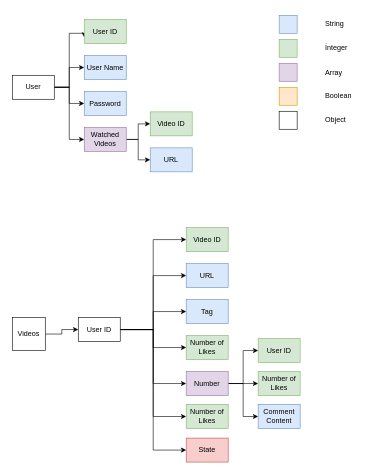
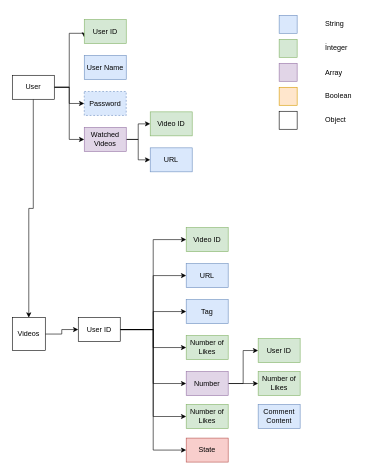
  <mxCell id="0" />
  <mxCell id="1" parent="0" />
  <mxCell id="2" style="edgeStyle=orthogonalEdgeStyle;rounded=0;orthogonalLoop=1;jettySize=auto;html=1;entryX=0;entryY=0.75;entryDx=0;entryDy=0;" edge="1" parent="1" source="6" target="11"><mxGeometry relative="1" as="geometry"><Array as="points"><mxPoint x="115" y="145" /><mxPoint x="115" y="55" /></Array></mxGeometry></mxCell>
- <mxCell id="3" style="edgeStyle=orthogonalEdgeStyle;rounded=0;orthogonalLoop=1;jettySize=auto;html=1;entryX=0;entryY=0.5;entryDx=0;entryDy=0;" edge="1" parent="1" source="6" target="7"><mxGeometry relative="1" as="geometry" /></mxCell>
+ <mxCell id="3" style="edgeStyle=orthogonalEdgeStyle;rounded=0;orthogonalLoop=1;jettySize=auto;html=1;" edge="1" parent="1" source="6" target="9"><mxGeometry relative="1" as="geometry" /></mxCell>
  <mxCell id="4" style="edgeStyle=orthogonalEdgeStyle;rounded=0;orthogonalLoop=1;jettySize=auto;html=1;entryX=0;entryY=0.5;entryDx=0;entryDy=0;" edge="1" parent="1" source="6" target="10"><mxGeometry relative="1" as="geometry" /></mxCell>
  <mxCell id="5" style="edgeStyle=orthogonalEdgeStyle;rounded=0;orthogonalLoop=1;jettySize=auto;html=1;entryX=0;entryY=0.5;entryDx=0;entryDy=0;" edge="1" parent="1" source="6" target="14"><mxGeometry relative="1" as="geometry" /></mxCell>
  <mxCell id="6" value="&lt;font style=&quot;vertical-align: inherit;&quot;&gt;&lt;font style=&quot;vertical-align: inherit;&quot;&gt;User&lt;/font&gt;&lt;/font&gt;" style="whiteSpace=wrap;html=1;" vertex="1" parent="1"><mxGeometry x="20" y="125" width="70" height="40" as="geometry" /></mxCell>
  <mxCell id="7" value="&lt;font style=&quot;vertical-align: inherit;&quot;&gt;&lt;font style=&quot;vertical-align: inherit;&quot;&gt;User Name&lt;/font&gt;&lt;/font&gt;" style="whiteSpace=wrap;html=1;fillColor=#dae8fc;strokeColor=#6c8ebf;" vertex="1" parent="1"><mxGeometry x="140" y="92" width="70" height="40" as="geometry" /></mxCell>
  <mxCell id="8" style="edgeStyle=orthogonalEdgeStyle;rounded=0;orthogonalLoop=1;jettySize=auto;html=1;entryX=0;entryY=0.5;entryDx=0;entryDy=0;" edge="1" parent="1" source="9" target="26"><mxGeometry relative="1" as="geometry" /></mxCell>
  <mxCell id="9" value="Videos" style="whiteSpace=wrap;html=1;" vertex="1" parent="1"><mxGeometry x="20" y="529" width="55" height="55" as="geometry" /></mxCell>
- <mxCell id="10" value="&lt;font style=&quot;vertical-align: inherit;&quot;&gt;&lt;font style=&quot;vertical-align: inherit;&quot;&gt;Password&lt;/font&gt;&lt;/font&gt;" style="whiteSpace=wrap;html=1;fillColor=#dae8fc;strokeColor=#6c8ebf;" vertex="1" parent="1"><mxGeometry x="140" y="152" width="70" height="40" as="geometry" /></mxCell>
+ <mxCell id="10" value="&lt;font style=&quot;vertical-align: inherit;&quot;&gt;&lt;font style=&quot;vertical-align: inherit;&quot;&gt;Password&lt;/font&gt;&lt;/font&gt;" style="whiteSpace=wrap;html=1;fillColor=#dae8fc;strokeColor=#6c8ebf;dashed=1;" vertex="1" parent="1"><mxGeometry x="140" y="152" width="70" height="40" as="geometry" /></mxCell>
  <mxCell id="11" value="&lt;font style=&quot;vertical-align: inherit;&quot;&gt;&lt;font style=&quot;vertical-align: inherit;&quot;&gt;User ID&lt;/font&gt;&lt;/font&gt;" style="whiteSpace=wrap;html=1;fillColor=#d5e8d4;strokeColor=#82b366;" vertex="1" parent="1"><mxGeometry x="140" y="32" width="70" height="40" as="geometry" /></mxCell>
  <mxCell id="12" style="edgeStyle=orthogonalEdgeStyle;rounded=0;orthogonalLoop=1;jettySize=auto;html=1;entryX=0;entryY=0.5;entryDx=0;entryDy=0;" edge="1" parent="1" source="14" target="45"><mxGeometry relative="1" as="geometry" /></mxCell>
  <mxCell id="13" style="edgeStyle=orthogonalEdgeStyle;rounded=0;orthogonalLoop=1;jettySize=auto;html=1;entryX=0;entryY=0.5;entryDx=0;entryDy=0;" edge="1" parent="1" source="14" target="44"><mxGeometry relative="1" as="geometry" /></mxCell>
  <mxCell id="14" value="&lt;font style=&quot;vertical-align: inherit;&quot;&gt;&lt;font style=&quot;vertical-align: inherit;&quot;&gt;Watched Videos&lt;/font&gt;&lt;/font&gt;" style="whiteSpace=wrap;html=1;fillColor=#e1d5e7;strokeColor=#9673a6;" vertex="1" parent="1"><mxGeometry x="140" y="212" width="70" height="40" as="geometry" /></mxCell>
  <mxCell id="15" value="&lt;font style=&quot;vertical-align: inherit;&quot;&gt;&lt;font style=&quot;vertical-align: inherit;&quot;&gt;URL&lt;/font&gt;&lt;/font&gt;" style="whiteSpace=wrap;html=1;fillColor=#dae8fc;strokeColor=#6c8ebf;" vertex="1" parent="1"><mxGeometry x="310" y="439" width="70" height="40" as="geometry" /></mxCell>
  <mxCell id="16" value="&lt;font style=&quot;vertical-align: inherit;&quot;&gt;&lt;font style=&quot;vertical-align: inherit;&quot;&gt;Tag&lt;/font&gt;&lt;/font&gt;" style="whiteSpace=wrap;html=1;fillColor=#dae8fc;strokeColor=#6c8ebf;" vertex="1" parent="1"><mxGeometry x="310" y="499" width="70" height="40" as="geometry" /></mxCell>
  <mxCell id="17" value="&lt;font style=&quot;vertical-align: inherit;&quot;&gt;&lt;font style=&quot;vertical-align: inherit;&quot;&gt;Video ID&lt;/font&gt;&lt;/font&gt;" style="whiteSpace=wrap;html=1;fillColor=#d5e8d4;strokeColor=#82b366;" vertex="1" parent="1"><mxGeometry x="310" y="379" width="70" height="40" as="geometry" /></mxCell>
  <mxCell id="18" value="&lt;font style=&quot;vertical-align: inherit;&quot;&gt;&lt;font style=&quot;vertical-align: inherit;&quot;&gt;Number of Likes&lt;/font&gt;&lt;/font&gt;" style="whiteSpace=wrap;html=1;fillColor=#d5e8d4;strokeColor=#82b366;" vertex="1" parent="1"><mxGeometry x="310" y="559" width="70" height="40" as="geometry" /></mxCell>
  <mxCell id="19" style="edgeStyle=orthogonalEdgeStyle;rounded=0;orthogonalLoop=1;jettySize=auto;html=1;entryX=0;entryY=0.5;entryDx=0;entryDy=0;" edge="1" parent="1" source="26" target="17"><mxGeometry relative="1" as="geometry" /></mxCell>
  <mxCell id="20" style="edgeStyle=orthogonalEdgeStyle;rounded=0;orthogonalLoop=1;jettySize=auto;html=1;entryX=0;entryY=0.5;entryDx=0;entryDy=0;" edge="1" parent="1" source="26" target="15"><mxGeometry relative="1" as="geometry" /></mxCell>
  <mxCell id="21" style="edgeStyle=orthogonalEdgeStyle;rounded=0;orthogonalLoop=1;jettySize=auto;html=1;entryX=0;entryY=0.5;entryDx=0;entryDy=0;" edge="1" parent="1" source="26" target="16"><mxGeometry relative="1" as="geometry" /></mxCell>
  <mxCell id="22" style="edgeStyle=orthogonalEdgeStyle;rounded=0;orthogonalLoop=1;jettySize=auto;html=1;entryX=0;entryY=0.5;entryDx=0;entryDy=0;" edge="1" parent="1" source="26" target="18"><mxGeometry relative="1" as="geometry" /></mxCell>
  <mxCell id="23" style="edgeStyle=orthogonalEdgeStyle;rounded=0;orthogonalLoop=1;jettySize=auto;html=1;entryX=0;entryY=0.5;entryDx=0;entryDy=0;" edge="1" parent="1" source="26" target="30"><mxGeometry relative="1" as="geometry" /></mxCell>
  <mxCell id="24" style="edgeStyle=orthogonalEdgeStyle;rounded=0;orthogonalLoop=1;jettySize=auto;html=1;entryX=0;entryY=0.5;entryDx=0;entryDy=0;" edge="1" parent="1" source="26" target="31"><mxGeometry relative="1" as="geometry" /></mxCell>
  <mxCell id="25" style="edgeStyle=orthogonalEdgeStyle;rounded=0;orthogonalLoop=1;jettySize=auto;html=1;entryX=0;entryY=0.5;entryDx=0;entryDy=0;" edge="1" parent="1" source="26" target="39"><mxGeometry relative="1" as="geometry" /></mxCell>
  <mxCell id="26" value="User ID" style="whiteSpace=wrap;html=1;" vertex="1" parent="1"><mxGeometry x="130" y="529" width="70" height="40" as="geometry" /></mxCell>
  <mxCell id="27" style="edgeStyle=orthogonalEdgeStyle;rounded=0;orthogonalLoop=1;jettySize=auto;html=1;entryX=0;entryY=0.5;entryDx=0;entryDy=0;" edge="1" parent="1" source="30" target="33"><mxGeometry relative="1" as="geometry" /></mxCell>
- <mxCell id="28" style="edgeStyle=orthogonalEdgeStyle;rounded=0;orthogonalLoop=1;jettySize=auto;html=1;entryX=0;entryY=0.5;entryDx=0;entryDy=0;" edge="1" parent="1" source="30" target="34"><mxGeometry relative="1" as="geometry" /></mxCell>
  <mxCell id="29" style="edgeStyle=orthogonalEdgeStyle;rounded=0;orthogonalLoop=1;jettySize=auto;html=1;entryX=0;entryY=0.5;entryDx=0;entryDy=0;" edge="1" parent="1" source="30" target="32"><mxGeometry relative="1" as="geometry" /></mxCell>
  <mxCell id="30" value="&lt;font style=&quot;vertical-align: inherit;&quot;&gt;&lt;font style=&quot;vertical-align: inherit;&quot;&gt;Number&lt;/font&gt;&lt;/font&gt;" style="whiteSpace=wrap;html=1;fillColor=#e1d5e7;strokeColor=#9673a6;" vertex="1" parent="1"><mxGeometry x="310" y="619" width="70" height="40" as="geometry" /></mxCell>
  <mxCell id="31" value="&lt;font style=&quot;vertical-align: inherit;&quot;&gt;&lt;font style=&quot;vertical-align: inherit;&quot;&gt;Number of Likes&lt;/font&gt;&lt;/font&gt;" style="whiteSpace=wrap;html=1;fillColor=#d5e8d4;strokeColor=#82b366;" vertex="1" parent="1"><mxGeometry x="310" y="674" width="70" height="40" as="geometry" /></mxCell>
  <mxCell id="32" value="User ID" style="whiteSpace=wrap;html=1;fillColor=#d5e8d4;strokeColor=#82b366;" vertex="1" parent="1"><mxGeometry x="430" y="564" width="70" height="40" as="geometry" /></mxCell>
  <mxCell id="33" value="Number of Likes" style="whiteSpace=wrap;html=1;fillColor=#d5e8d4;strokeColor=#82b366;" vertex="1" parent="1"><mxGeometry x="430" y="619" width="70" height="40" as="geometry" /></mxCell>
  <mxCell id="34" value="Comment Content" style="whiteSpace=wrap;html=1;fillColor=#dae8fc;strokeColor=#6c8ebf;" vertex="1" parent="1"><mxGeometry x="430" y="674" width="70" height="40" as="geometry" /></mxCell>
  <mxCell id="35" value="" style="whiteSpace=wrap;html=1;fillColor=#dae8fc;strokeColor=#6c8ebf;" vertex="1" parent="1"><mxGeometry x="465" y="25" width="30" height="30" as="geometry" /></mxCell>
  <mxCell id="36" value="" style="whiteSpace=wrap;html=1;fillColor=#d5e8d4;strokeColor=#82b366;" vertex="1" parent="1"><mxGeometry x="465" y="65" width="30" height="30" as="geometry" /></mxCell>
  <mxCell id="37" value="" style="whiteSpace=wrap;html=1;fillColor=#e1d5e7;strokeColor=#9673a6;" vertex="1" parent="1"><mxGeometry x="465" y="105" width="30" height="30" as="geometry" /></mxCell>
  <mxCell id="38" value="" style="whiteSpace=wrap;html=1;fillColor=#ffe6cc;strokeColor=#d79b00;" vertex="1" parent="1"><mxGeometry x="465" y="145" width="30" height="30" as="geometry" /></mxCell>
  <mxCell id="39" value="&lt;font style=&quot;vertical-align: inherit;&quot;&gt;&lt;font style=&quot;vertical-align: inherit;&quot;&gt;State&lt;/font&gt;&lt;/font&gt;" style="whiteSpace=wrap;html=1;fillColor=#f8cecc;strokeColor=#b85450;" vertex="1" parent="1"><mxGeometry x="310" y="730" width="70" height="40" as="geometry" /></mxCell>
  <mxCell id="40" value="String" style="text;strokeColor=none;align=left;fillColor=none;html=1;verticalAlign=middle;whiteSpace=wrap;rounded=0;" vertex="1" parent="1"><mxGeometry x="540" y="20" width="60" height="40" as="geometry" /></mxCell>
  <mxCell id="41" value="İnteger" style="text;strokeColor=none;align=left;fillColor=none;html=1;verticalAlign=middle;whiteSpace=wrap;rounded=0;" vertex="1" parent="1"><mxGeometry x="540" y="60" width="60" height="40" as="geometry" /></mxCell>
  <mxCell id="42" value="Array" style="text;strokeColor=none;align=left;fillColor=none;html=1;verticalAlign=middle;whiteSpace=wrap;rounded=0;" vertex="1" parent="1"><mxGeometry x="540" y="102" width="60" height="38" as="geometry" /></mxCell>
  <mxCell id="43" value="Boolean" style="text;strokeColor=none;align=left;fillColor=none;html=1;verticalAlign=middle;whiteSpace=wrap;rounded=0;" vertex="1" parent="1"><mxGeometry x="540" y="141" width="60" height="38" as="geometry" /></mxCell>
  <mxCell id="44" value="&lt;font style=&quot;vertical-align: inherit;&quot;&gt;&lt;font style=&quot;vertical-align: inherit;&quot;&gt;URL&lt;/font&gt;&lt;/font&gt;" style="whiteSpace=wrap;html=1;fillColor=#dae8fc;strokeColor=#6c8ebf;" vertex="1" parent="1"><mxGeometry x="250" y="246" width="70" height="40" as="geometry" /></mxCell>
  <mxCell id="45" value="&lt;font style=&quot;vertical-align: inherit;&quot;&gt;&lt;font style=&quot;vertical-align: inherit;&quot;&gt;Video ID&lt;/font&gt;&lt;/font&gt;" style="whiteSpace=wrap;html=1;fillColor=#d5e8d4;strokeColor=#82b366;" vertex="1" parent="1"><mxGeometry x="250" y="186" width="70" height="40" as="geometry" /></mxCell>
  <mxCell id="46" value="" style="whiteSpace=wrap;html=1;" vertex="1" parent="1"><mxGeometry x="465" y="185" width="30" height="30" as="geometry" /></mxCell>
  <mxCell id="47" value="Object" style="text;strokeColor=none;align=left;fillColor=none;html=1;verticalAlign=middle;whiteSpace=wrap;rounded=0;" vertex="1" parent="1"><mxGeometry x="540" y="181" width="60" height="38" as="geometry" /></mxCell>
